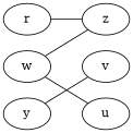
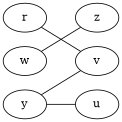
  strict graph {
    fontname="DejaVu Serif"
    rankdir=LR
    node [fontname="DejaVu Serif"]
    edge [fontname="DejaVu Serif"]
    w
    z
    r
    v
    y
    u
    w -- z
-   r -- z
+   r -- v
    y -- v
-   w -- u
+   y -- u
  }
